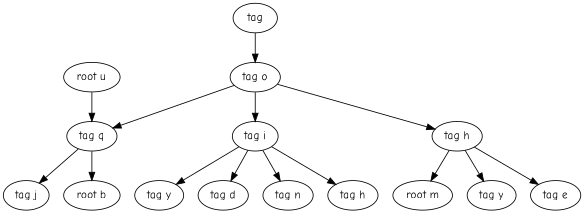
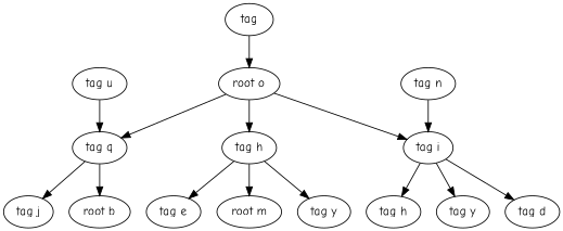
  digraph {
    fontname="Comic Neue"
    node [fontname="Comic Neue"]
    edge [fontname="Comic Neue"]
    n1 [label=tag]
-   n2 [label="tag o"]
+   n2 [label="root o"]
    n3 [label="tag q"]
    n4 [label="tag i"]
    n5 [label="tag h"]
    n6 [label="tag j"]
    n7 [label="root b"]
    n8 [label="tag y"]
    n9 [label="tag d"]
    n10 [label="tag n"]
    n11 [label="tag h"]
    n12 [label="root m"]
    n13 [label="tag y"]
    n14 [label="tag e"]
-   n15 [label="root u"]
+   n15 [label="tag u"]
    n1 -> n2
    n2 -> n3
    n2 -> n4
    n2 -> n5
    n3 -> n6
    n3 -> n7
    n4 -> n8
    n4 -> n9
-   n4 -> n10
+   n10 -> n4
    n4 -> n11
    n5 -> n12
    n5 -> n13
    n5 -> n14
    n15 -> n3
  }
